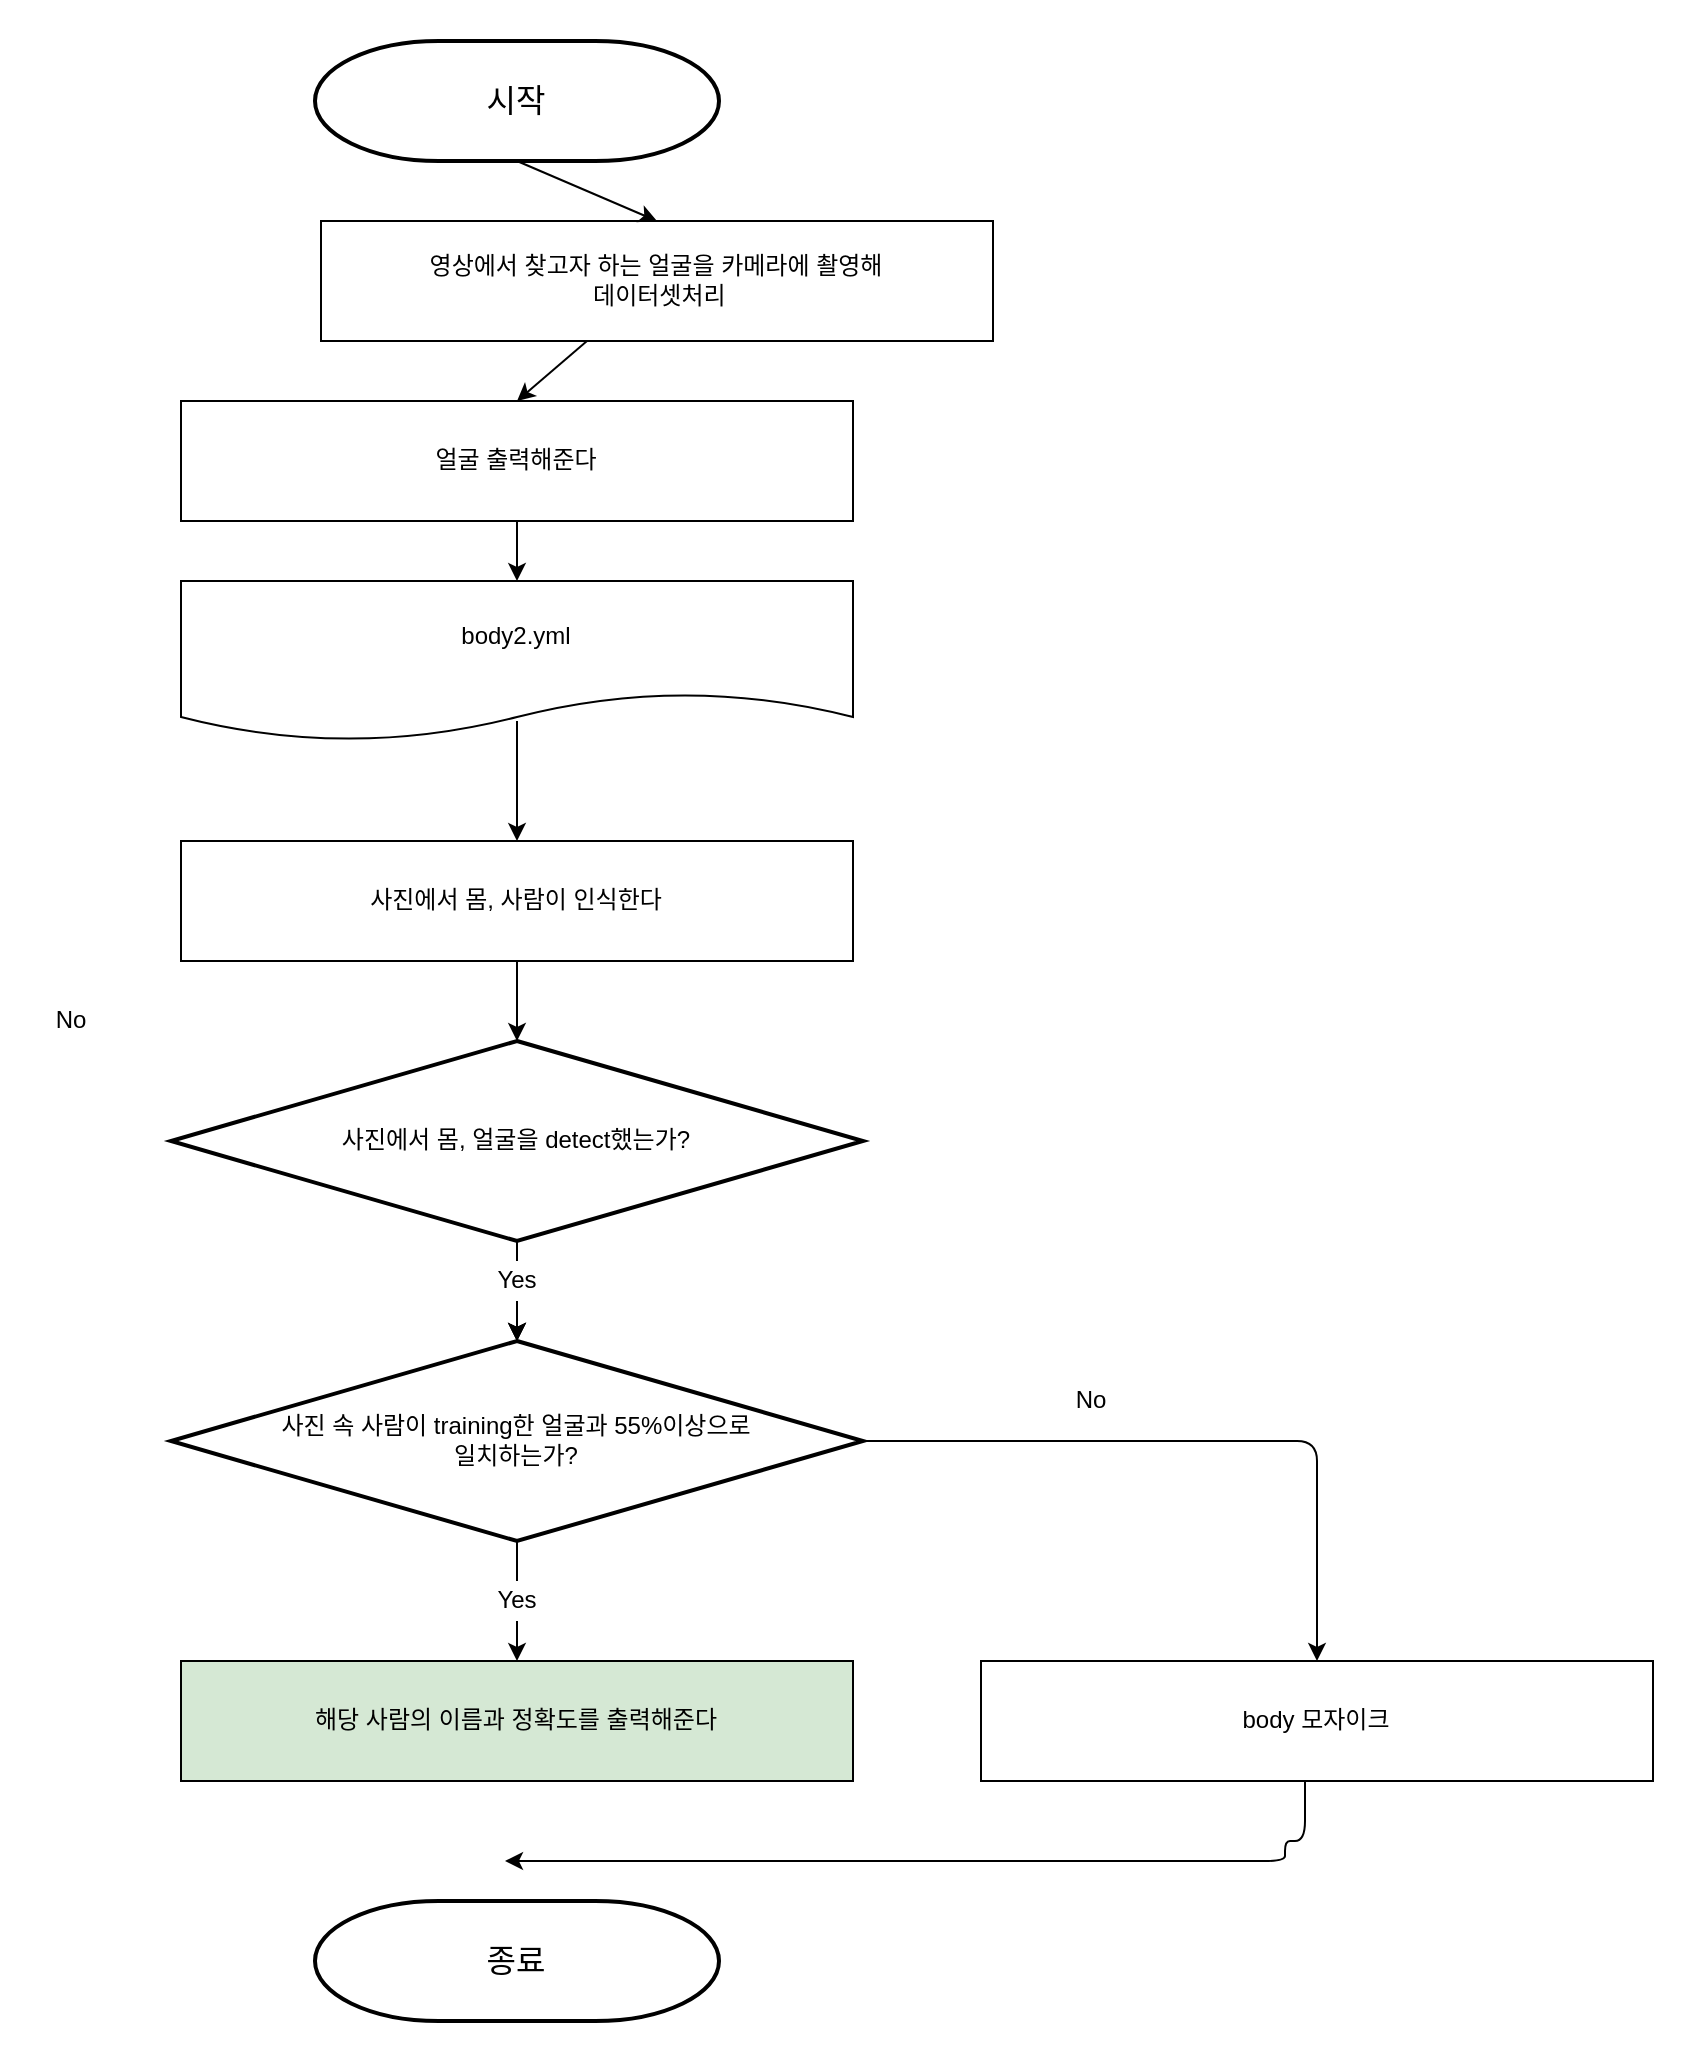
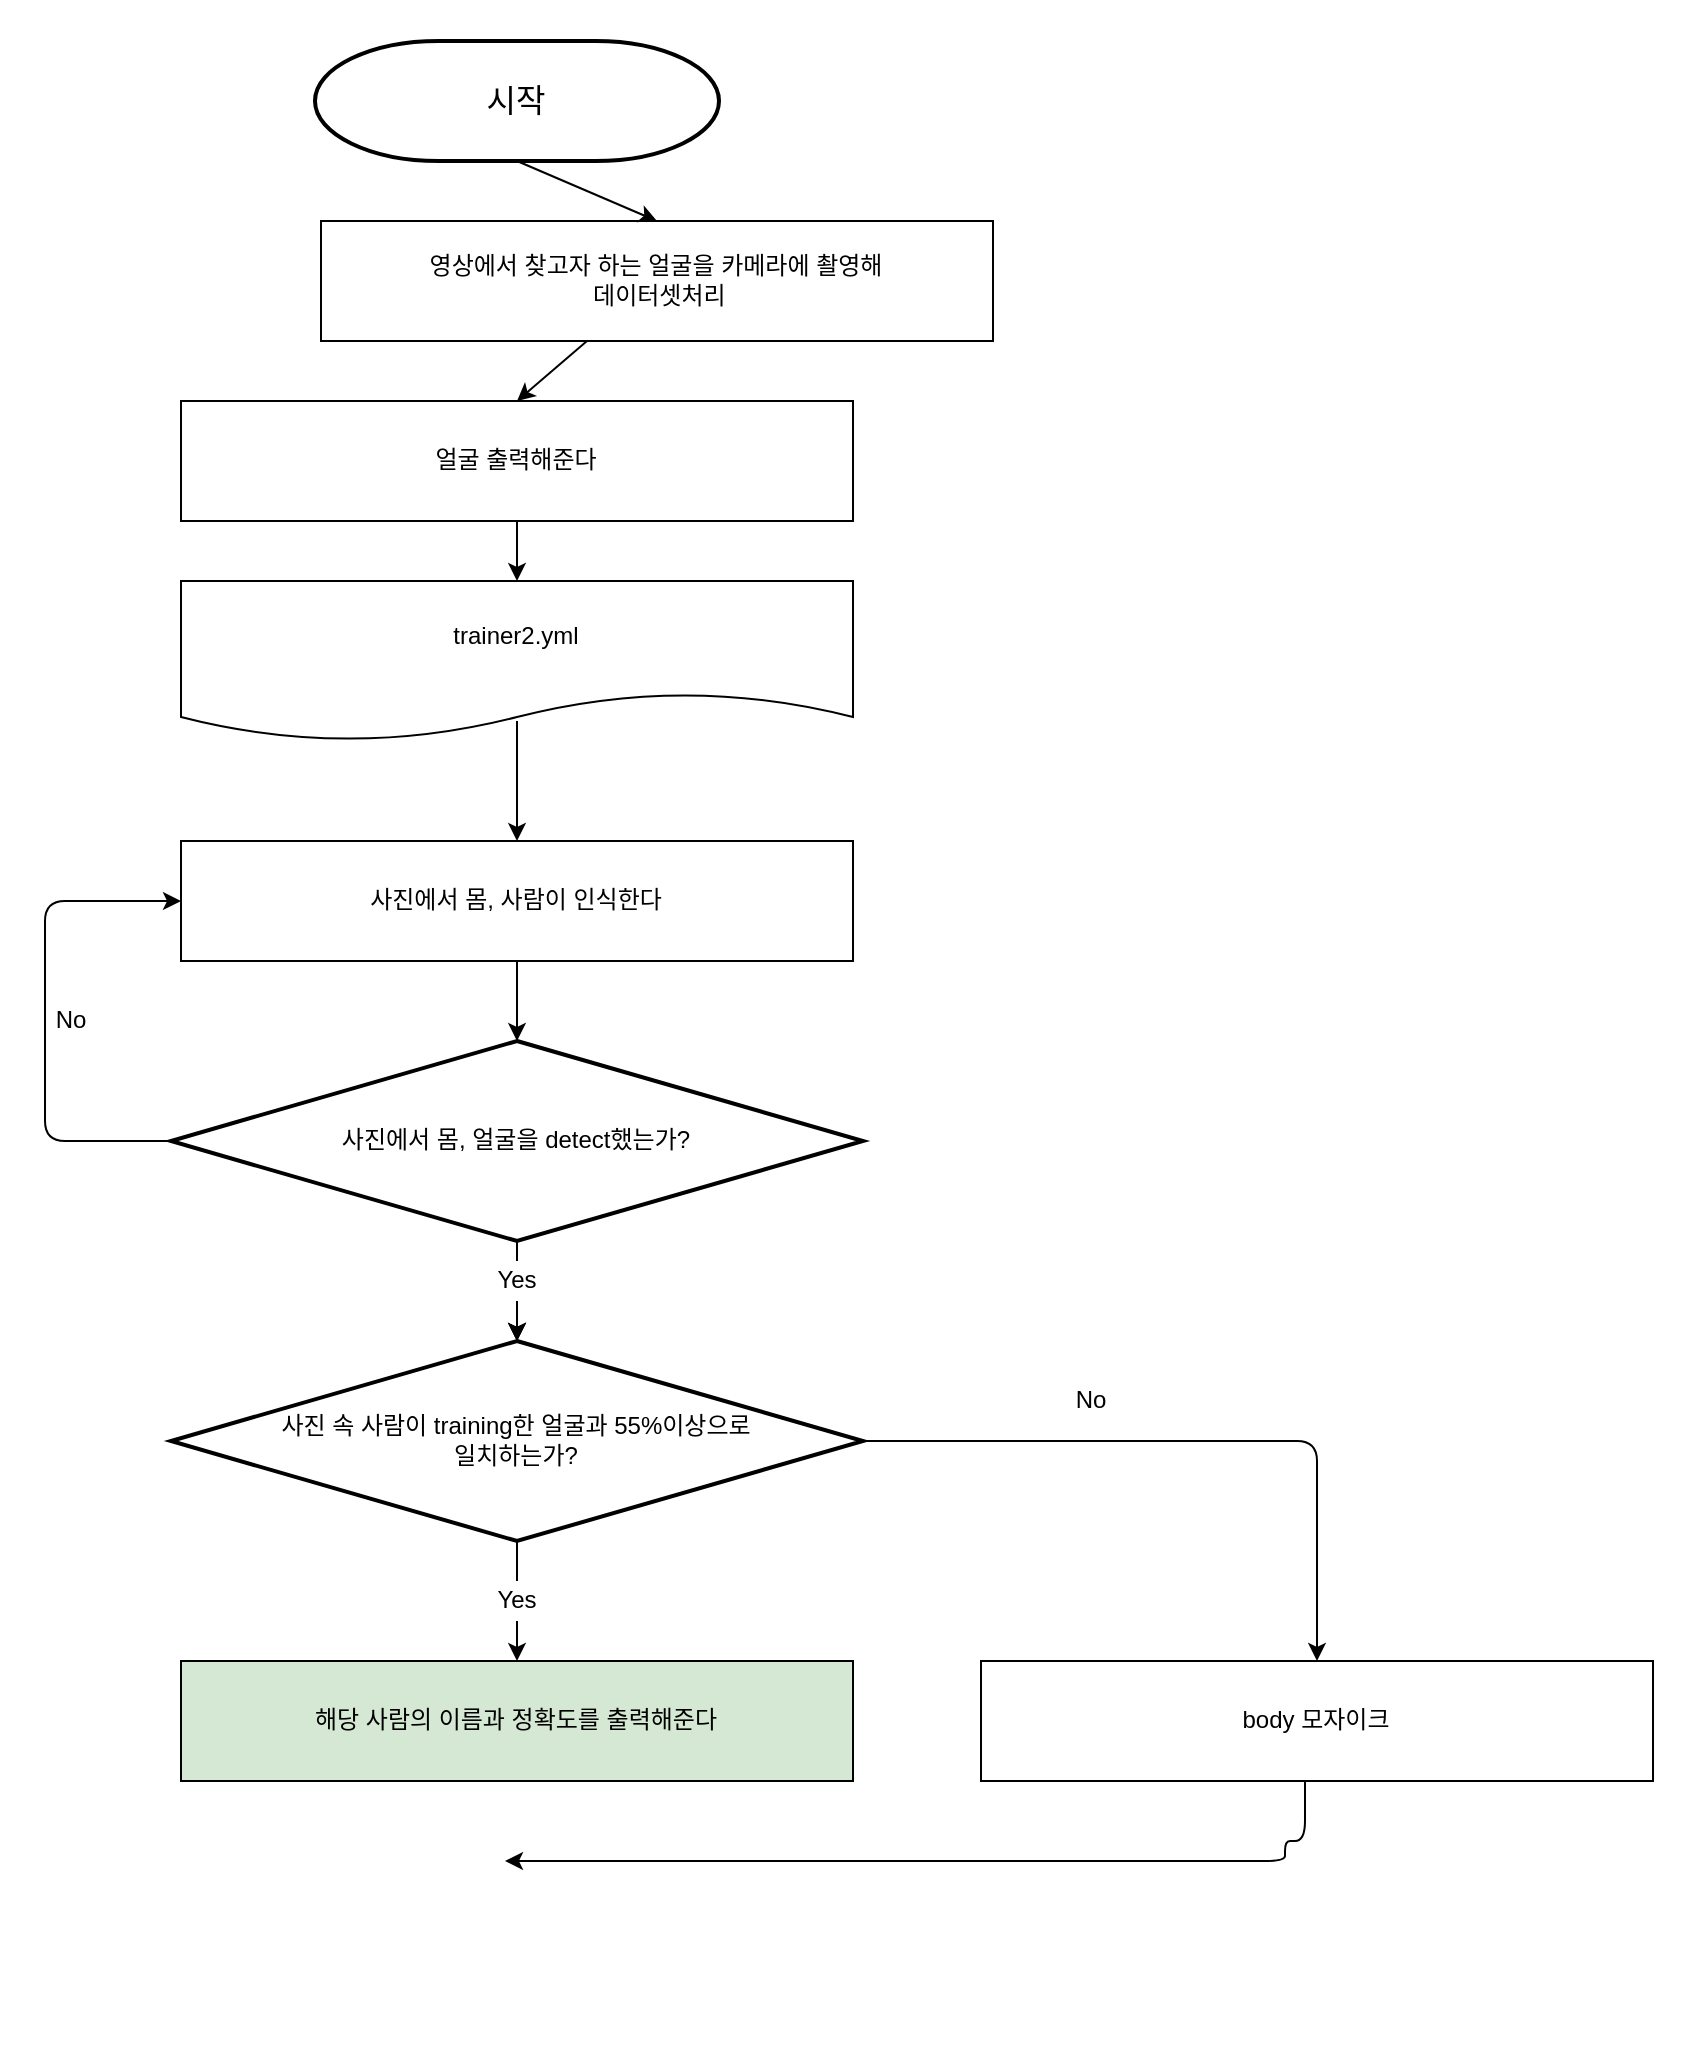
  <mxCell id="0" />
  <mxCell id="1" parent="0" />
  <mxCell id="2" value="&lt;font size=&quot;3&quot;&gt;시작&lt;/font&gt;" style="strokeWidth=2;html=1;shape=mxgraph.flowchart.terminator;whiteSpace=wrap;" vertex="1" parent="1"><mxGeometry x="157" y="20" width="202" height="60" as="geometry" /></mxCell>
  <mxCell id="3" value="영상에서 찾고자 하는 얼굴을 카메라에 촬영해&lt;br&gt;&amp;nbsp;데이터셋처리" style="rounded=0;whiteSpace=wrap;html=1;" vertex="1" parent="1"><mxGeometry x="160" y="110" width="336" height="60" as="geometry" /></mxCell>
  <mxCell id="4" value="얼굴 출력해준다" style="rounded=0;whiteSpace=wrap;html=1;" vertex="1" parent="1"><mxGeometry x="90" y="200" width="336" height="60" as="geometry" /></mxCell>
- <mxCell id="5" value="body2.yml" style="shape=document;whiteSpace=wrap;html=1;boundedLbl=1;" vertex="1" parent="1"><mxGeometry x="90" y="290" width="336" height="80" as="geometry" /></mxCell>
+ <mxCell id="5" value="trainer2.yml" style="shape=document;whiteSpace=wrap;html=1;boundedLbl=1;" vertex="1" parent="1"><mxGeometry x="90" y="290" width="336" height="80" as="geometry" /></mxCell>
  <mxCell id="6" value="사진에서 몸, 얼굴을 detect했는가?" style="strokeWidth=2;html=1;shape=mxgraph.flowchart.decision;whiteSpace=wrap;" vertex="1" parent="1"><mxGeometry x="85" y="520" width="346" height="100" as="geometry" /></mxCell>
  <mxCell id="7" value="사진에서 몸, 사람이 인식한다" style="rounded=0;whiteSpace=wrap;html=1;" vertex="1" parent="1"><mxGeometry x="90" y="420" width="336" height="60" as="geometry" /></mxCell>
  <mxCell id="8" value="사진 속 사람이 training한 얼굴과 55%이상으로&lt;br&gt;일치하는가?" style="strokeWidth=2;html=1;shape=mxgraph.flowchart.decision;whiteSpace=wrap;" vertex="1" parent="1"><mxGeometry x="85" y="670" width="346" height="100" as="geometry" /></mxCell>
  <mxCell id="9" value="body 모자이크" style="rounded=0;whiteSpace=wrap;html=1;" vertex="1" parent="1"><mxGeometry x="490" y="830" width="336" height="60" as="geometry" /></mxCell>
  <mxCell id="10" value="해당 사람의 이름과 정확도를 출력해준다" style="rounded=0;whiteSpace=wrap;html=1;fillColor=#d5e8d4;" vertex="1" parent="1"><mxGeometry x="90" y="830" width="336" height="60" as="geometry" /></mxCell>
- <mxCell id="11" value="&lt;font size=&quot;3&quot;&gt;종료&lt;/font&gt;" style="strokeWidth=2;html=1;shape=mxgraph.flowchart.terminator;whiteSpace=wrap;" vertex="1" parent="1"><mxGeometry x="157" y="950" width="202" height="60" as="geometry" /></mxCell>
  <mxCell id="12" value="" style="endArrow=classic;html=1;entryX=0.5;entryY=0;entryDx=0;entryDy=0;" edge="1" parent="1" target="3"><mxGeometry width="50" height="50" relative="1" as="geometry"><mxPoint x="258" y="80" as="sourcePoint" /><mxPoint x="426" y="100" as="targetPoint" /></mxGeometry></mxCell>
  <mxCell id="13" value="" style="endArrow=classic;html=1;" edge="1" parent="1" source="3"><mxGeometry width="50" height="50" relative="1" as="geometry"><mxPoint x="258" y="220" as="sourcePoint" /><mxPoint x="258" y="200" as="targetPoint" /></mxGeometry></mxCell>
  <mxCell id="14" value="" style="endArrow=classic;html=1;" edge="1" parent="1" source="4"><mxGeometry width="50" height="50" relative="1" as="geometry"><mxPoint x="258" y="310" as="sourcePoint" /><mxPoint x="258" y="290" as="targetPoint" /></mxGeometry></mxCell>
  <mxCell id="15" value="" style="endArrow=classic;html=1;exitX=0.5;exitY=0.875;exitDx=0;exitDy=0;exitPerimeter=0;" edge="1" parent="1" source="5"><mxGeometry width="50" height="50" relative="1" as="geometry"><mxPoint x="258" y="420" as="sourcePoint" /><mxPoint x="258" y="420" as="targetPoint" /></mxGeometry></mxCell>
  <mxCell id="16" value="" style="endArrow=classic;html=1;" edge="1" parent="1" source="7"><mxGeometry width="50" height="50" relative="1" as="geometry"><mxPoint x="258" y="530" as="sourcePoint" /><mxPoint x="258" y="520" as="targetPoint" /></mxGeometry></mxCell>
  <mxCell id="17" value="" style="endArrow=classic;html=1;startArrow=none;" edge="1" parent="1" source="24"><mxGeometry width="50" height="50" relative="1" as="geometry"><mxPoint x="258" y="670" as="sourcePoint" /><mxPoint x="258" y="670" as="targetPoint" /></mxGeometry></mxCell>
  <mxCell id="18" value="" style="endArrow=classic;html=1;startArrow=none;" edge="1" parent="1" source="28"><mxGeometry width="50" height="50" relative="1" as="geometry"><mxPoint x="258" y="820" as="sourcePoint" /><mxPoint x="258" y="830" as="targetPoint" /></mxGeometry></mxCell>
  <mxCell id="19" value="" style="edgeStyle=segmentEdgeStyle;endArrow=classic;html=1;entryX=0.5;entryY=0;entryDx=0;entryDy=0;" edge="1" parent="1" target="9"><mxGeometry width="50" height="50" relative="1" as="geometry"><mxPoint x="431" y="720" as="sourcePoint" /><mxPoint x="481" y="670" as="targetPoint" /></mxGeometry></mxCell>
  <mxCell id="20" value="" style="edgeStyle=segmentEdgeStyle;endArrow=classic;html=1;" edge="1" parent="1"><mxGeometry width="50" height="50" relative="1" as="geometry"><mxPoint x="652" y="890" as="sourcePoint" /><mxPoint x="252" y="930" as="targetPoint" /><Array as="points"><mxPoint x="652" y="920" /><mxPoint x="642" y="920" /><mxPoint x="642" y="930" /></Array></mxGeometry></mxCell>
+ <mxCell id="21" value="" style="edgeStyle=elbowEdgeStyle;elbow=horizontal;endArrow=classic;html=1;entryX=0;entryY=0.5;entryDx=0;entryDy=0;exitX=0;exitY=0.5;exitDx=0;exitDy=0;exitPerimeter=0;" edge="1" parent="1" source="6" target="7"><mxGeometry width="50" height="50" relative="1" as="geometry"><mxPoint x="79" y="720" as="sourcePoint" /><mxPoint x="142" y="650" as="targetPoint" /><Array as="points"><mxPoint x="22" y="640" /></Array></mxGeometry></mxCell>
  <mxCell id="22" value="" style="edgeStyle=orthogonalEdgeStyle;rounded=0;orthogonalLoop=1;jettySize=auto;html=1;" edge="1" parent="1" source="24" target="8"><mxGeometry relative="1" as="geometry" /></mxCell>
  <mxCell id="23" value="" style="edgeStyle=orthogonalEdgeStyle;rounded=0;orthogonalLoop=1;jettySize=auto;html=1;" edge="1" parent="1" source="24" target="8"><mxGeometry relative="1" as="geometry" /></mxCell>
  <mxCell id="24" value="Yes" style="text;html=1;resizable=0;autosize=1;align=center;verticalAlign=middle;points=[];fillColor=none;strokeColor=none;rounded=0;" vertex="1" parent="1"><mxGeometry x="243" y="630" width="30" height="20" as="geometry" /></mxCell>
  <mxCell id="25" value="" style="endArrow=none;html=1;" edge="1" parent="1" source="6" target="24"><mxGeometry width="50" height="50" relative="1" as="geometry"><mxPoint x="258" y="620" as="sourcePoint" /><mxPoint x="258" y="670" as="targetPoint" /></mxGeometry></mxCell>
  <mxCell id="26" value="No" style="text;html=1;resizable=0;autosize=1;align=center;verticalAlign=middle;points=[];fillColor=none;strokeColor=none;rounded=0;" vertex="1" parent="1"><mxGeometry x="20" y="500" width="30" height="20" as="geometry" /></mxCell>
  <mxCell id="27" value="No" style="text;html=1;resizable=0;autosize=1;align=center;verticalAlign=middle;points=[];fillColor=none;strokeColor=none;rounded=0;" vertex="1" parent="1"><mxGeometry x="530" y="690" width="30" height="20" as="geometry" /></mxCell>
  <mxCell id="28" value="Yes" style="text;html=1;resizable=0;autosize=1;align=center;verticalAlign=middle;points=[];fillColor=none;strokeColor=none;rounded=0;" vertex="1" parent="1"><mxGeometry x="243" y="790" width="30" height="20" as="geometry" /></mxCell>
  <mxCell id="29" value="" style="endArrow=none;html=1;" edge="1" parent="1" source="8" target="28"><mxGeometry width="50" height="50" relative="1" as="geometry"><mxPoint x="258" y="770" as="sourcePoint" /><mxPoint x="258" y="830" as="targetPoint" /></mxGeometry></mxCell>
